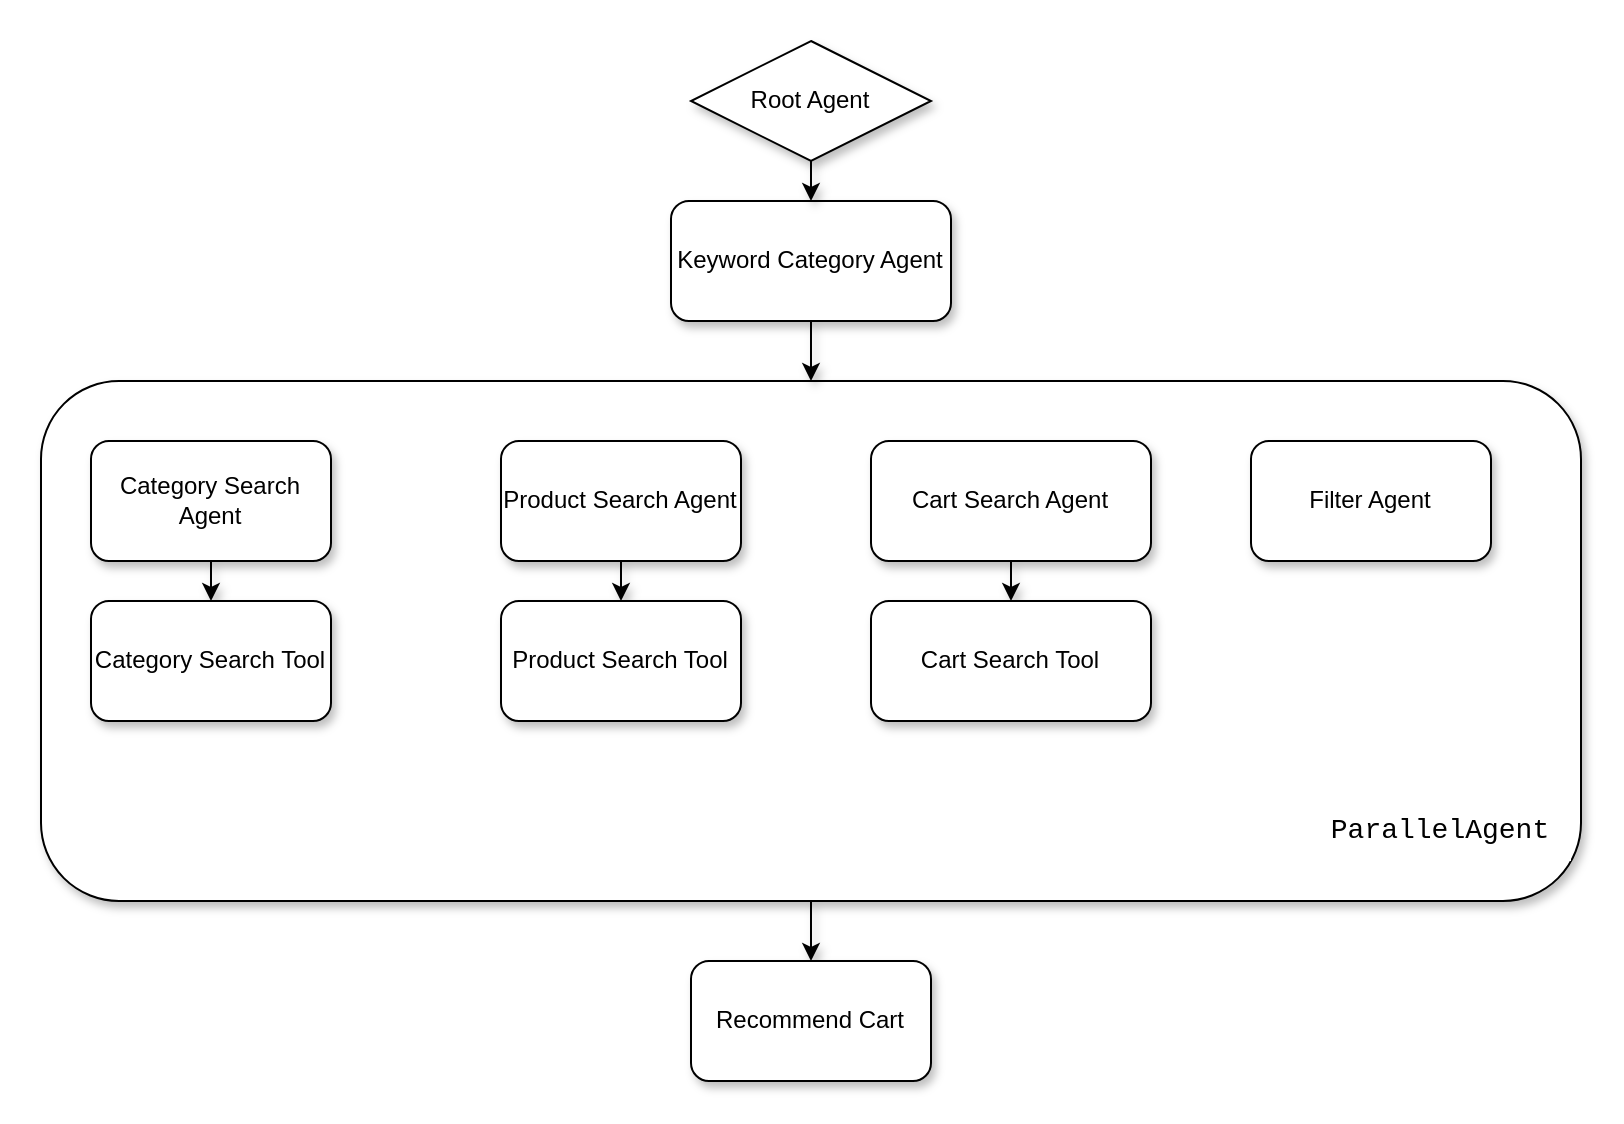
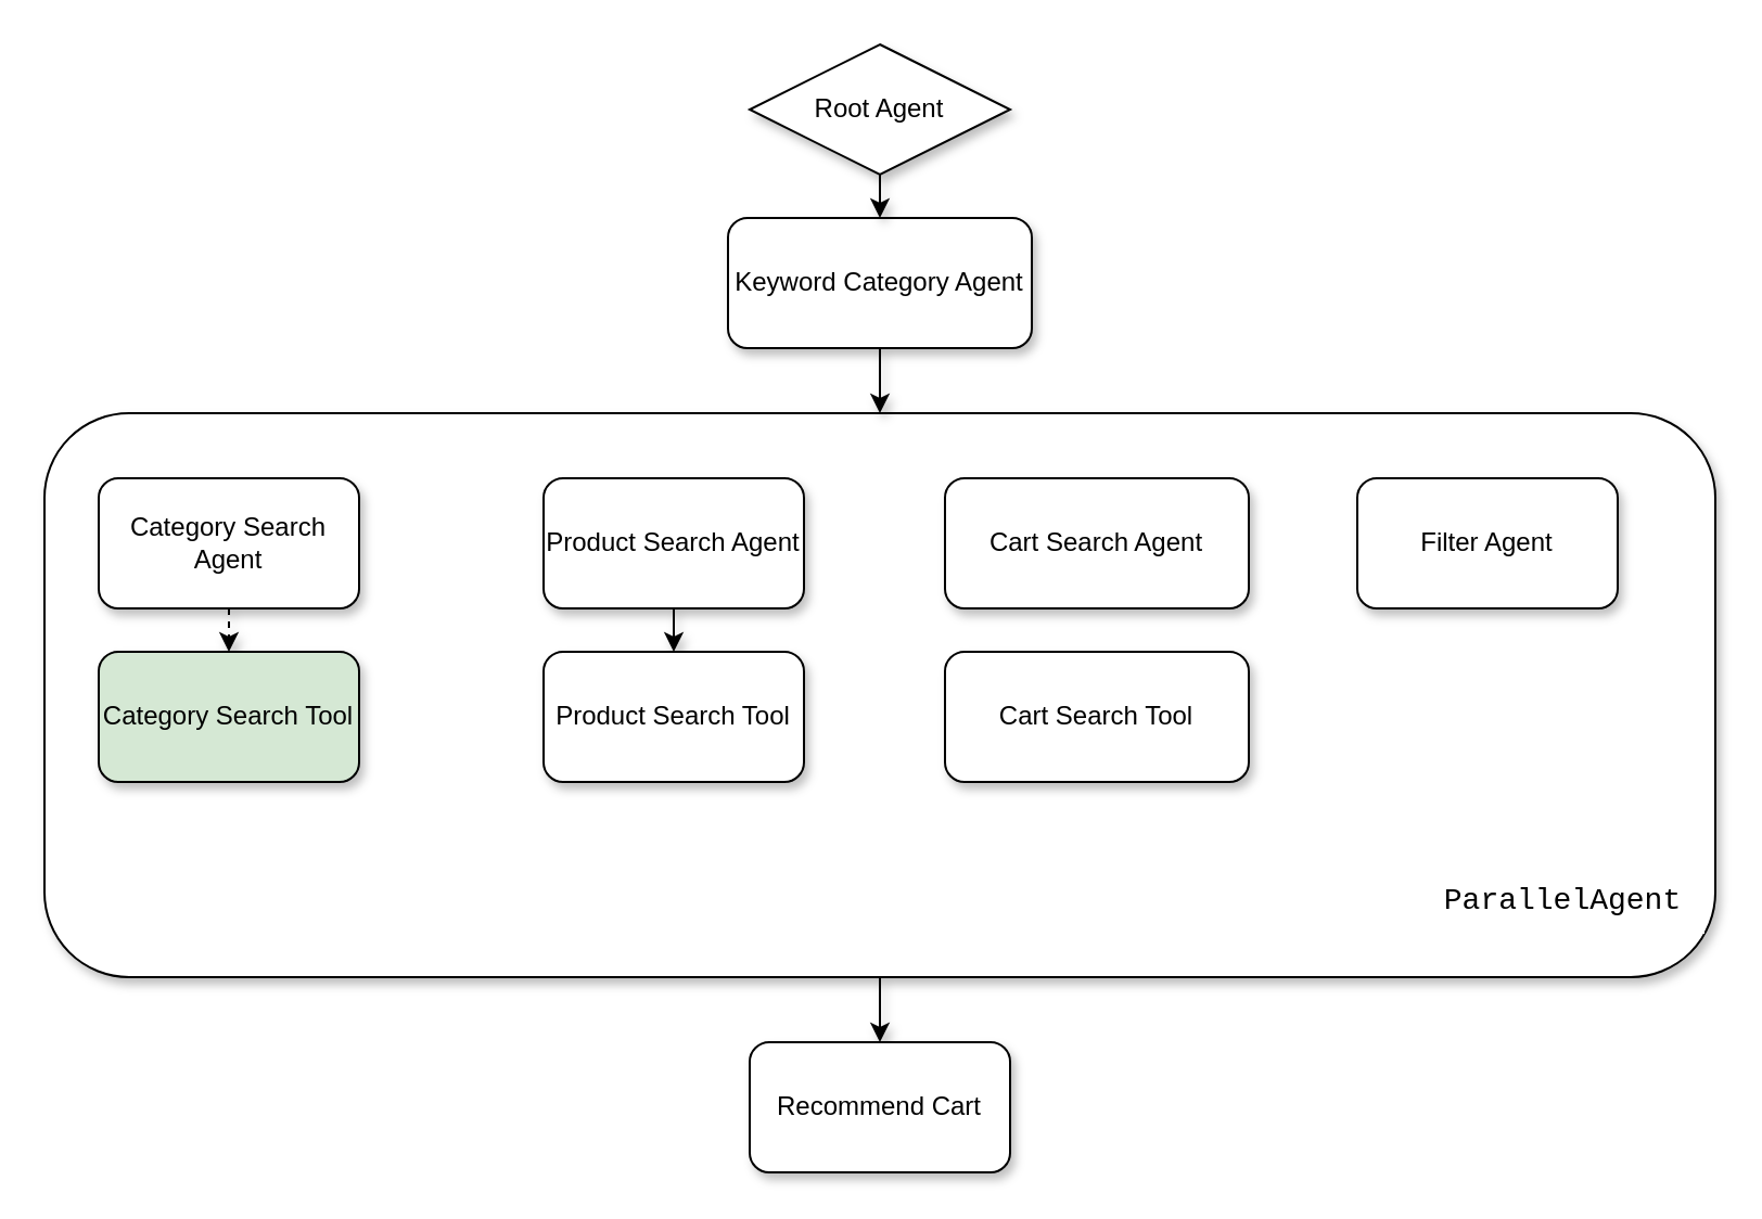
  <mxCell id="0" />
  <mxCell id="1" parent="0" />
  <mxCell id="2" value="" style="edgeStyle=none;html=1;shadow=1;" edge="1" parent="1" source="3" target="18"><mxGeometry relative="1" as="geometry" /></mxCell>
  <mxCell id="3" value="" style="rounded=1;whiteSpace=wrap;html=1;shadow=1;" vertex="1" parent="1"><mxGeometry x="20" y="190" width="770" height="260" as="geometry" /></mxCell>
  <mxCell id="4" value="Root Agent" style="rhombus;whiteSpace=wrap;html=1;shadow=1;" vertex="1" parent="1"><mxGeometry x="345" y="20" width="120" height="60" as="geometry" /></mxCell>
  <mxCell id="5" style="edgeStyle=none;html=1;exitX=0.5;exitY=1;exitDx=0;exitDy=0;shadow=1;entryX=0.5;entryY=0;entryDx=0;entryDy=0;" edge="1" parent="1" source="6" target="3"><mxGeometry relative="1" as="geometry"><mxPoint x="695" y="150" as="targetPoint" /></mxGeometry></mxCell>
  <mxCell id="6" value="Keyword Category Agent" style="rounded=1;whiteSpace=wrap;html=1;shadow=1;" vertex="1" parent="1"><mxGeometry x="335" y="100" width="140" height="60" as="geometry" /></mxCell>
  <mxCell id="7" style="edgeStyle=none;html=1;exitX=0.5;exitY=1;exitDx=0;exitDy=0;entryX=0.5;entryY=0;entryDx=0;entryDy=0;shadow=1;" edge="1" parent="1" source="4" target="6"><mxGeometry relative="1" as="geometry" /></mxCell>
- <mxCell id="8" style="edgeStyle=none;html=1;exitX=0.5;exitY=1;exitDx=0;exitDy=0;entryX=0.5;entryY=0;entryDx=0;entryDy=0;shadow=1;" edge="1" parent="1" source="9" target="10"><mxGeometry relative="1" as="geometry" /></mxCell>
+ <mxCell id="8" style="edgeStyle=none;html=1;exitX=0.5;exitY=1;exitDx=0;exitDy=0;entryX=0.5;entryY=0;entryDx=0;entryDy=0;shadow=1;dashed=1;" edge="1" parent="1" source="9" target="10"><mxGeometry relative="1" as="geometry" /></mxCell>
  <mxCell id="9" value="Category Search Agent" style="rounded=1;whiteSpace=wrap;html=1;shadow=1;gradientColor=none;" vertex="1" parent="1"><mxGeometry x="45" y="220" width="120" height="60" as="geometry" /></mxCell>
- <mxCell id="10" value="Category Search Tool" style="rounded=1;whiteSpace=wrap;html=1;shadow=1;" vertex="1" parent="1"><mxGeometry x="45" y="300" width="120" height="60" as="geometry" /></mxCell>
+ <mxCell id="10" value="Category Search Tool" style="rounded=1;whiteSpace=wrap;html=1;shadow=1;fillColor=#d5e8d4;" vertex="1" parent="1"><mxGeometry x="45" y="300" width="120" height="60" as="geometry" /></mxCell>
  <mxCell id="11" value="" style="edgeStyle=none;html=1;shadow=1;" edge="1" parent="1" source="12" target="13"><mxGeometry relative="1" as="geometry" /></mxCell>
  <mxCell id="12" value="Product Search Agent" style="whiteSpace=wrap;html=1;rounded=1;shadow=1;gradientColor=none;" vertex="1" parent="1"><mxGeometry x="250" y="220" width="120" height="60" as="geometry" /></mxCell>
  <mxCell id="13" value="Product Search Tool" style="whiteSpace=wrap;html=1;rounded=1;shadow=1;" vertex="1" parent="1"><mxGeometry x="250" y="300" width="120" height="60" as="geometry" /></mxCell>
- <mxCell id="14" value="" style="edgeStyle=none;html=1;shadow=1;" edge="1" parent="1" source="15" target="16"><mxGeometry relative="1" as="geometry" /></mxCell>
  <mxCell id="15" value="Cart Search Agent" style="rounded=1;whiteSpace=wrap;html=1;shadow=1;gradientColor=none;" vertex="1" parent="1"><mxGeometry x="435" y="220" width="140" height="60" as="geometry" /></mxCell>
  <mxCell id="16" value="Cart Search Tool" style="whiteSpace=wrap;html=1;rounded=1;shadow=1;" vertex="1" parent="1"><mxGeometry x="435" y="300" width="140" height="60" as="geometry" /></mxCell>
  <mxCell id="17" value="Filter Agent" style="rounded=1;whiteSpace=wrap;html=1;shadow=1;gradientColor=none;" vertex="1" parent="1"><mxGeometry x="625" y="220" width="120" height="60" as="geometry" /></mxCell>
  <mxCell id="18" value="Recommend Cart" style="whiteSpace=wrap;html=1;rounded=1;shadow=1;" vertex="1" parent="1"><mxGeometry x="345" y="480" width="120" height="60" as="geometry" /></mxCell>
  <mxCell id="19" value="&lt;div style=&quot;font-family: Consolas, &amp;quot;Courier New&amp;quot;, monospace; font-size: 14px; line-height: 19px; white-space: pre;&quot;&gt;&lt;span style=&quot;&quot;&gt;ParallelAgent&lt;/span&gt;&lt;/div&gt;" style="text;html=1;align=center;verticalAlign=middle;whiteSpace=wrap;rounded=0;fillColor=#FFFFFF;labelBackgroundColor=default;fontColor=#000000;" vertex="1" parent="1"><mxGeometry x="655" y="400" width="130" height="30" as="geometry" /></mxCell>
